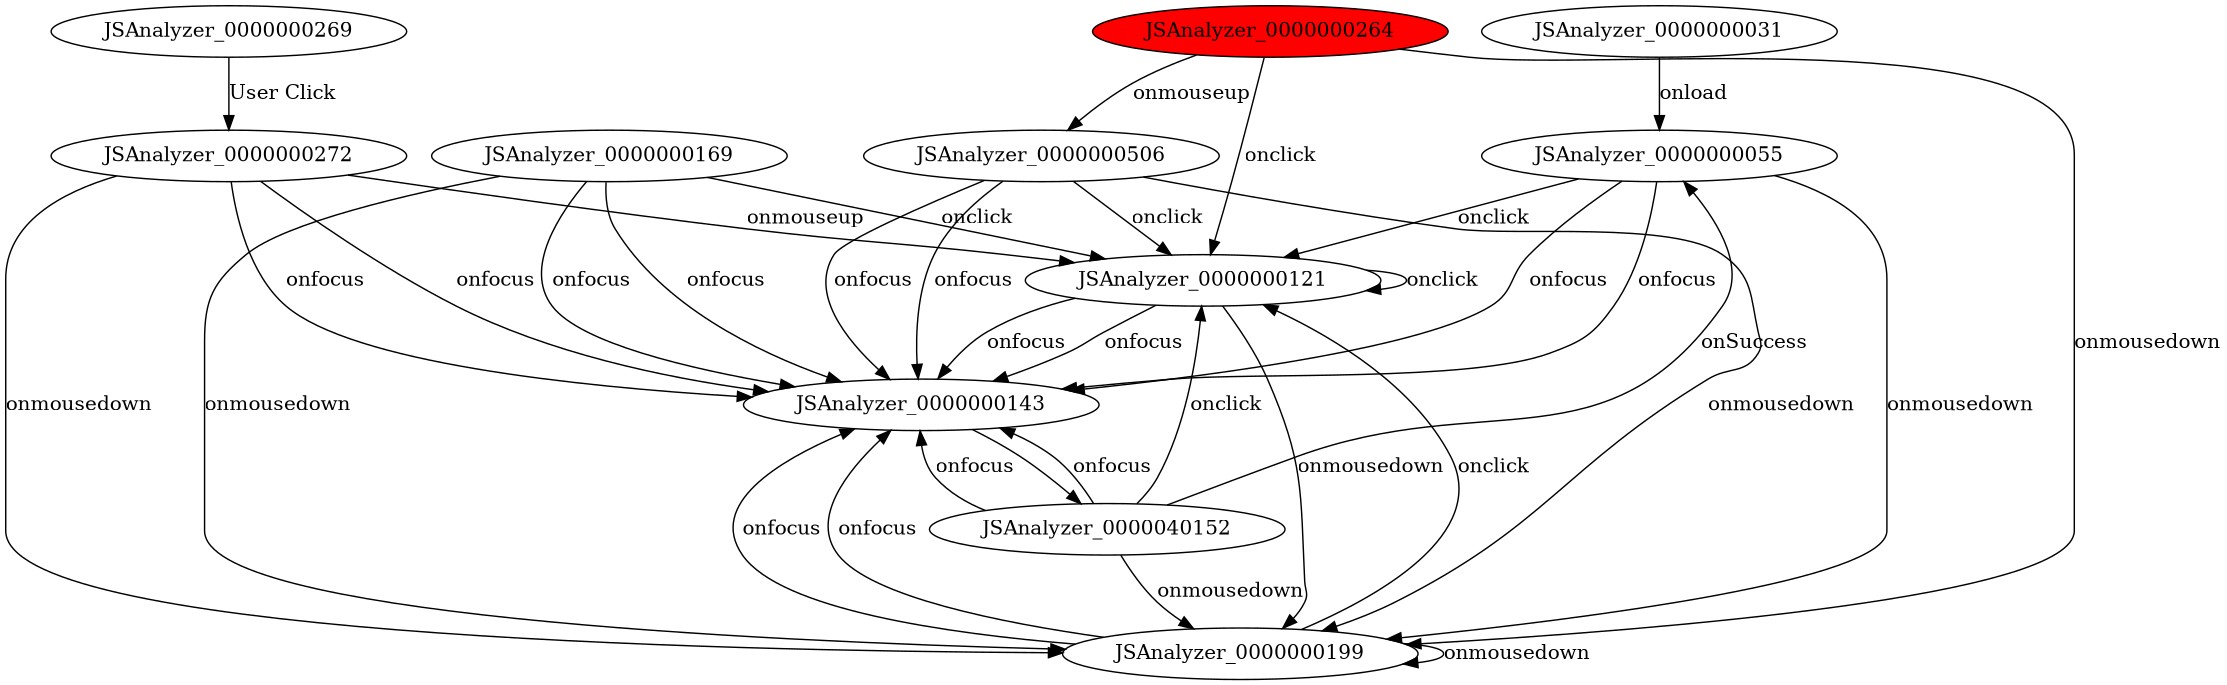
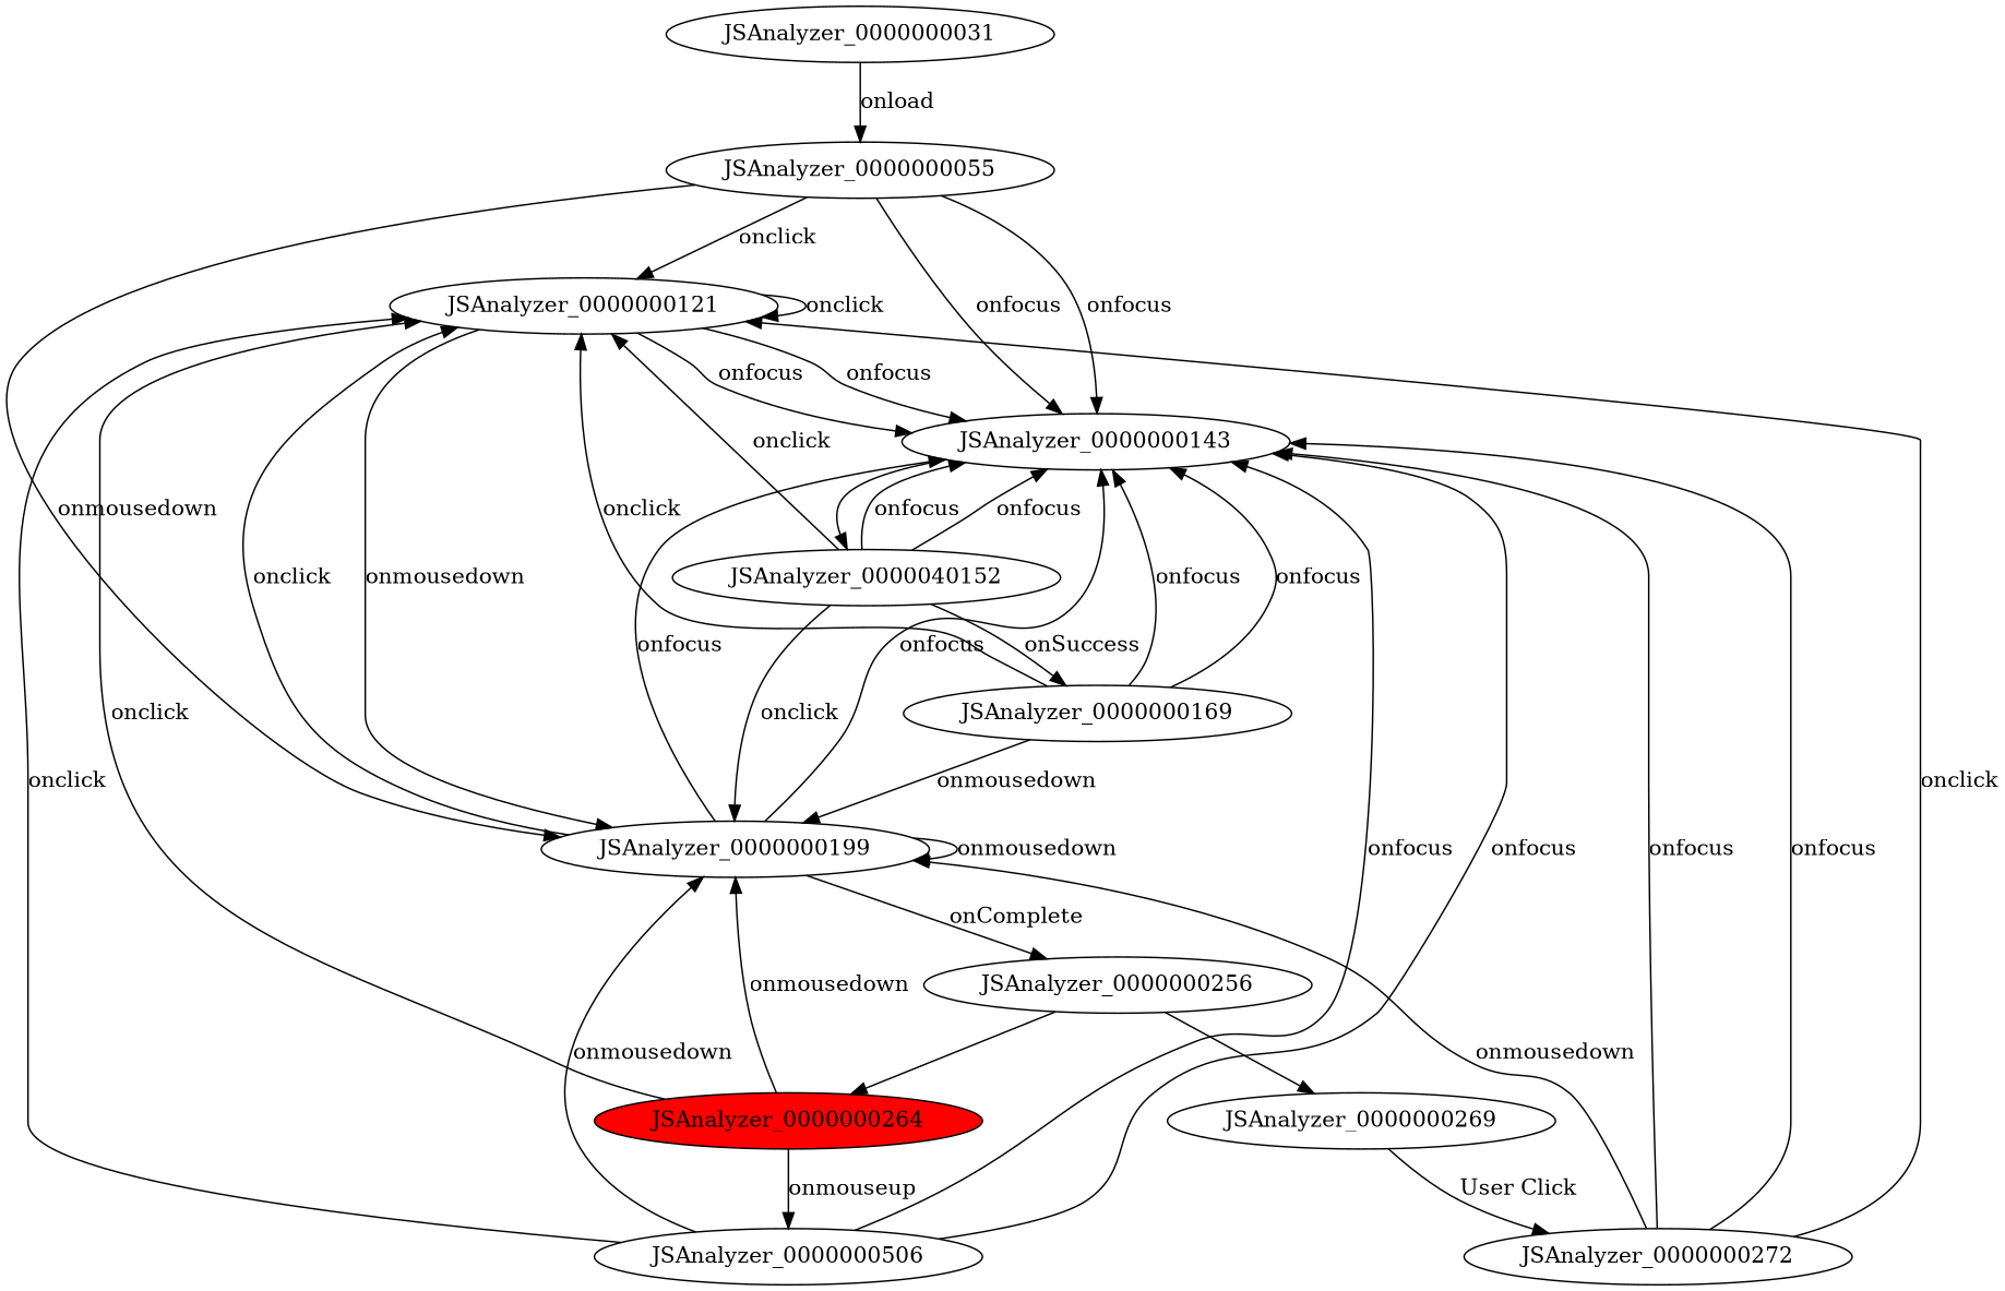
  digraph {
    JSAnalyzer_0000000031
    JSAnalyzer_0000000055
    JSAnalyzer_0000000121
    JSAnalyzer_0000000143
    JSAnalyzer_0000000199
    n6 [label=JSAnalyzer_0000040152]
+   JSAnalyzer_0000000256
    JSAnalyzer_0000000169
    JSAnalyzer_0000000264 [fillcolor=red style=filled]
    JSAnalyzer_0000000269
    JSAnalyzer_0000000506
    JSAnalyzer_0000000272
    JSAnalyzer_0000000031 -> JSAnalyzer_0000000055 [label=onload]
    JSAnalyzer_0000000055 -> JSAnalyzer_0000000121 [label=onclick]
    JSAnalyzer_0000000055 -> JSAnalyzer_0000000143 [label=onfocus]
    JSAnalyzer_0000000055 -> JSAnalyzer_0000000143 [label=onfocus]
    JSAnalyzer_0000000055 -> JSAnalyzer_0000000199 [label=onmousedown]
    JSAnalyzer_0000000121 -> JSAnalyzer_0000000121 [label=onclick]
    JSAnalyzer_0000000121 -> JSAnalyzer_0000000143 [label=onfocus]
    JSAnalyzer_0000000121 -> JSAnalyzer_0000000143 [label=onfocus]
    JSAnalyzer_0000000121 -> JSAnalyzer_0000000199 [label=onmousedown]
    JSAnalyzer_0000000143 -> n6
    JSAnalyzer_0000000199 -> JSAnalyzer_0000000121 [label=onclick]
    JSAnalyzer_0000000199 -> JSAnalyzer_0000000143 [label=onfocus]
    JSAnalyzer_0000000199 -> JSAnalyzer_0000000143 [label=onfocus]
    JSAnalyzer_0000000199 -> JSAnalyzer_0000000199 [label=onmousedown]
+   JSAnalyzer_0000000199 -> JSAnalyzer_0000000256 [label=onComplete]
    n6 -> JSAnalyzer_0000000121 [label=onclick]
    n6 -> JSAnalyzer_0000000143 [label=onfocus]
    n6 -> JSAnalyzer_0000000143 [label=onfocus]
-   n6 -> JSAnalyzer_0000000199 [label=onmousedown]
-   n6 -> JSAnalyzer_0000000055 [label=onSuccess]
+   n6 -> JSAnalyzer_0000000199 [label=onclick]
+   n6 -> JSAnalyzer_0000000169 [label=onSuccess]
+   JSAnalyzer_0000000256 -> JSAnalyzer_0000000264
+   JSAnalyzer_0000000256 -> JSAnalyzer_0000000269
    JSAnalyzer_0000000169 -> JSAnalyzer_0000000121 [label=onclick]
    JSAnalyzer_0000000169 -> JSAnalyzer_0000000143 [label=onfocus]
    JSAnalyzer_0000000169 -> JSAnalyzer_0000000143 [label=onfocus]
    JSAnalyzer_0000000169 -> JSAnalyzer_0000000199 [label=onmousedown]
    JSAnalyzer_0000000264 -> JSAnalyzer_0000000121 [label=onclick]
    JSAnalyzer_0000000264 -> JSAnalyzer_0000000199 [label=onmousedown]
    JSAnalyzer_0000000264 -> JSAnalyzer_0000000506 [label=onmouseup]
    JSAnalyzer_0000000269 -> JSAnalyzer_0000000272 [label="User Click"]
    JSAnalyzer_0000000506 -> JSAnalyzer_0000000121 [label=onclick]
    JSAnalyzer_0000000506 -> JSAnalyzer_0000000143 [label=onfocus]
    JSAnalyzer_0000000506 -> JSAnalyzer_0000000143 [label=onfocus]
    JSAnalyzer_0000000506 -> JSAnalyzer_0000000199 [label=onmousedown]
-   JSAnalyzer_0000000272 -> JSAnalyzer_0000000121 [label=onmouseup]
+   JSAnalyzer_0000000272 -> JSAnalyzer_0000000121 [label=onclick]
    JSAnalyzer_0000000272 -> JSAnalyzer_0000000143 [label=onfocus]
    JSAnalyzer_0000000272 -> JSAnalyzer_0000000143 [label=onfocus]
    JSAnalyzer_0000000272 -> JSAnalyzer_0000000199 [label=onmousedown]
  }
